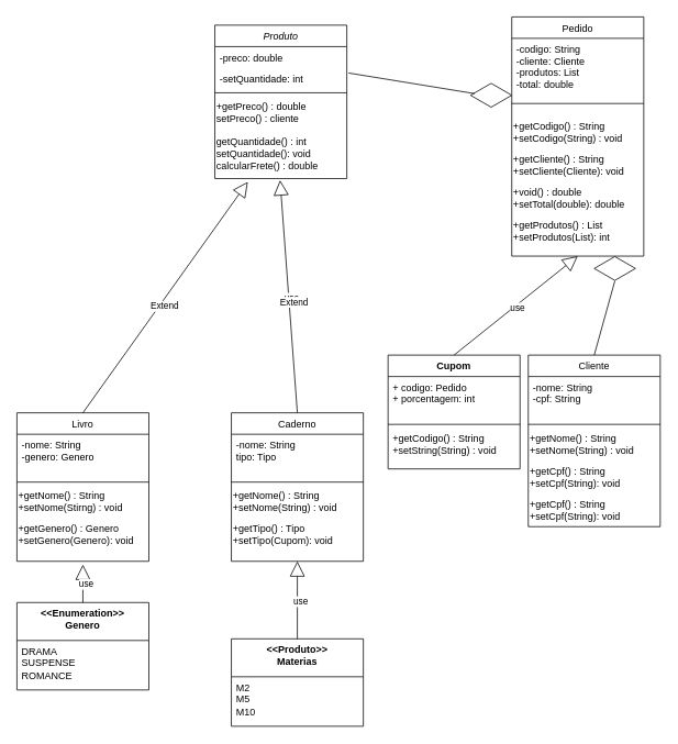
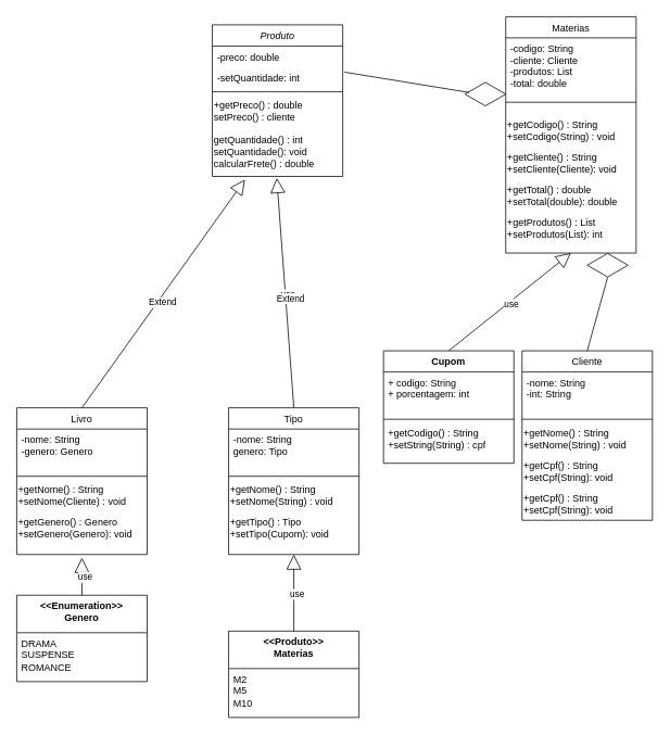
  <mxCell id="0" />
  <mxCell id="1" parent="0" />
  <mxCell id="2" value="Produto" style="swimlane;fontStyle=2;align=center;verticalAlign=top;childLayout=stackLayout;horizontal=1;startSize=26;horizontalStack=0;resizeParent=1;resizeLast=0;collapsible=1;marginBottom=0;rounded=0;shadow=0;strokeWidth=1;" parent="1" vertex="1"><mxGeometry x="260" y="30" width="160" height="186" as="geometry"><mxRectangle x="230" y="140" width="160" height="26" as="alternateBounds" /></mxGeometry></mxCell>
  <mxCell id="3" value="-preco: double" style="text;align=left;verticalAlign=top;spacingLeft=4;spacingRight=4;overflow=hidden;rotatable=0;points=[[0,0.5],[1,0.5]];portConstraint=eastwest;" parent="2" vertex="1"><mxGeometry y="26" width="160" height="26" as="geometry" /></mxCell>
  <mxCell id="4" value="-setQuantidade: int" style="text;align=left;verticalAlign=top;spacingLeft=4;spacingRight=4;overflow=hidden;rotatable=0;points=[[0,0.5],[1,0.5]];portConstraint=eastwest;rounded=0;shadow=0;html=0;" parent="2" vertex="1"><mxGeometry y="52" width="160" height="26" as="geometry" /></mxCell>
  <mxCell id="5" value="" style="line;html=1;strokeWidth=1;align=left;verticalAlign=middle;spacingTop=-1;spacingLeft=3;spacingRight=3;rotatable=0;labelPosition=right;points=[];portConstraint=eastwest;" parent="2" vertex="1"><mxGeometry y="78" width="160" height="8" as="geometry" /></mxCell>
  <mxCell id="6" value="+getPreco() : double&lt;div&gt;setPreco() : cliente&lt;/div&gt;" style="text;html=1;align=left;verticalAlign=middle;resizable=0;points=[];autosize=1;strokeColor=none;fillColor=none;" parent="2" vertex="1"><mxGeometry y="86" width="160" height="40" as="geometry" /></mxCell>
  <mxCell id="7" value="&lt;div&gt;getQuantidade() : int&lt;/div&gt;setQuantidade(): void&lt;div&gt;calcularFrete() : double&lt;/div&gt;" style="text;html=1;align=left;verticalAlign=middle;resizable=0;points=[];autosize=1;strokeColor=none;fillColor=none;" parent="2" vertex="1"><mxGeometry y="126" width="160" height="60" as="geometry" /></mxCell>
  <mxCell id="8" value="Livro" style="swimlane;fontStyle=0;align=center;verticalAlign=top;childLayout=stackLayout;horizontal=1;startSize=26;horizontalStack=0;resizeParent=1;resizeLast=0;collapsible=1;marginBottom=0;rounded=0;shadow=0;strokeWidth=1;" parent="1" vertex="1"><mxGeometry x="20" y="500" width="160" height="180" as="geometry"><mxRectangle x="130" y="380" width="160" height="26" as="alternateBounds" /></mxGeometry></mxCell>
  <mxCell id="9" value="-nome: String&#10;-genero: Genero" style="text;align=left;verticalAlign=top;spacingLeft=4;spacingRight=4;overflow=hidden;rotatable=0;points=[[0,0.5],[1,0.5]];portConstraint=eastwest;" parent="8" vertex="1"><mxGeometry y="26" width="160" height="54" as="geometry" /></mxCell>
  <mxCell id="10" value="" style="line;html=1;strokeWidth=1;align=left;verticalAlign=middle;spacingTop=-1;spacingLeft=3;spacingRight=3;rotatable=0;labelPosition=right;points=[];portConstraint=eastwest;" parent="8" vertex="1"><mxGeometry y="80" width="160" height="8" as="geometry" /></mxCell>
- <mxCell id="11" value="+getNome() : String&lt;div&gt;+setNome(Stirng) : void&lt;/div&gt;" style="text;html=1;align=left;verticalAlign=middle;resizable=0;points=[];autosize=1;strokeColor=none;fillColor=none;" parent="8" vertex="1"><mxGeometry y="88" width="160" height="40" as="geometry" /></mxCell>
+ <mxCell id="11" value="+getNome() : String&lt;div&gt;+setNome(Cliente) : void&lt;/div&gt;" style="text;html=1;align=left;verticalAlign=middle;resizable=0;points=[];autosize=1;strokeColor=none;fillColor=none;" parent="8" vertex="1"><mxGeometry y="88" width="160" height="40" as="geometry" /></mxCell>
  <mxCell id="12" value="&lt;div&gt;+getGenero() : Genero&lt;/div&gt;+setGenero(Genero): void" style="text;html=1;align=left;verticalAlign=middle;resizable=0;points=[];autosize=1;strokeColor=none;fillColor=none;" parent="8" vertex="1"><mxGeometry y="128" width="160" height="40" as="geometry" /></mxCell>
  <mxCell id="13" value="Cupom" style="swimlane;fontStyle=1;align=center;verticalAlign=top;childLayout=stackLayout;horizontal=1;startSize=26;horizontalStack=0;resizeParent=1;resizeParentMax=0;resizeLast=0;collapsible=1;marginBottom=0;whiteSpace=wrap;html=1;" parent="1" vertex="1"><mxGeometry x="470" y="430" width="160" height="138" as="geometry" /></mxCell>
- <mxCell id="14" value="+ codigo: Pedido&lt;div&gt;+ porcentagem: int&lt;br&gt;&lt;/div&gt;" style="text;strokeColor=none;fillColor=none;align=left;verticalAlign=top;spacingLeft=4;spacingRight=4;overflow=hidden;rotatable=0;points=[[0,0.5],[1,0.5]];portConstraint=eastwest;whiteSpace=wrap;html=1;" parent="13" vertex="1"><mxGeometry y="26" width="160" height="54" as="geometry" /></mxCell>
+ <mxCell id="14" value="+ codigo: String&lt;div&gt;+ porcentagem: int&lt;br&gt;&lt;/div&gt;" style="text;strokeColor=none;fillColor=none;align=left;verticalAlign=top;spacingLeft=4;spacingRight=4;overflow=hidden;rotatable=0;points=[[0,0.5],[1,0.5]];portConstraint=eastwest;whiteSpace=wrap;html=1;" parent="13" vertex="1"><mxGeometry y="26" width="160" height="54" as="geometry" /></mxCell>
  <mxCell id="15" value="" style="line;strokeWidth=1;fillColor=none;align=left;verticalAlign=middle;spacingTop=-1;spacingLeft=3;spacingRight=3;rotatable=0;labelPosition=right;points=[];portConstraint=eastwest;strokeColor=inherit;" parent="13" vertex="1"><mxGeometry y="80" width="160" height="8" as="geometry" /></mxCell>
- <mxCell id="16" value="&lt;span style=&quot;text-wrap: nowrap;&quot;&gt;+getCodigo() : String&lt;/span&gt;&lt;div style=&quot;text-wrap: nowrap;&quot;&gt;+setString(String) : void&lt;/div&gt;" style="text;strokeColor=none;fillColor=none;align=left;verticalAlign=top;spacingLeft=4;spacingRight=4;overflow=hidden;rotatable=0;points=[[0,0.5],[1,0.5]];portConstraint=eastwest;whiteSpace=wrap;html=1;" parent="13" vertex="1"><mxGeometry y="88" width="160" height="50" as="geometry" /></mxCell>
+ <mxCell id="16" value="&lt;span style=&quot;text-wrap: nowrap;&quot;&gt;+getCodigo() : String&lt;/span&gt;&lt;div style=&quot;text-wrap: nowrap;&quot;&gt;+setString(String) : cpf&lt;/div&gt;" style="text;strokeColor=none;fillColor=none;align=left;verticalAlign=top;spacingLeft=4;spacingRight=4;overflow=hidden;rotatable=0;points=[[0,0.5],[1,0.5]];portConstraint=eastwest;whiteSpace=wrap;html=1;" parent="13" vertex="1"><mxGeometry y="88" width="160" height="50" as="geometry" /></mxCell>
  <mxCell id="17" value="&amp;lt;&amp;lt;Enumeration&amp;gt;&amp;gt;&lt;div&gt;Genero&lt;div&gt;&lt;br&gt;&lt;/div&gt;&lt;/div&gt;" style="swimlane;fontStyle=1;align=center;verticalAlign=top;childLayout=stackLayout;horizontal=1;startSize=46;horizontalStack=0;resizeParent=1;resizeParentMax=0;resizeLast=0;collapsible=1;marginBottom=0;whiteSpace=wrap;html=1;" parent="1" vertex="1"><mxGeometry x="20" y="730" width="160" height="106" as="geometry" /></mxCell>
  <mxCell id="18" value="DRAMA&lt;div&gt;SUSPENSE&lt;/div&gt;&lt;div&gt;ROMANCE&lt;/div&gt;" style="text;strokeColor=none;fillColor=none;align=left;verticalAlign=top;spacingLeft=4;spacingRight=4;overflow=hidden;rotatable=0;points=[[0,0.5],[1,0.5]];portConstraint=eastwest;whiteSpace=wrap;html=1;" parent="17" vertex="1"><mxGeometry y="46" width="160" height="60" as="geometry" /></mxCell>
  <mxCell id="19" value="&amp;lt;&amp;lt;Produto&amp;gt;&amp;gt;&lt;div&gt;Materias&lt;div&gt;&lt;br&gt;&lt;/div&gt;&lt;/div&gt;" style="swimlane;fontStyle=1;align=center;verticalAlign=top;childLayout=stackLayout;horizontal=1;startSize=46;horizontalStack=0;resizeParent=1;resizeParentMax=0;resizeLast=0;collapsible=1;marginBottom=0;whiteSpace=wrap;html=1;" parent="1" vertex="1"><mxGeometry x="280" y="774" width="160" height="106" as="geometry" /></mxCell>
  <mxCell id="20" value="M2&lt;div&gt;M5&lt;/div&gt;&lt;div&gt;M10&lt;/div&gt;" style="text;strokeColor=none;fillColor=none;align=left;verticalAlign=top;spacingLeft=4;spacingRight=4;overflow=hidden;rotatable=0;points=[[0,0.5],[1,0.5]];portConstraint=eastwest;whiteSpace=wrap;html=1;" parent="19" vertex="1"><mxGeometry y="46" width="160" height="60" as="geometry" /></mxCell>
  <mxCell id="21" value="" style="endArrow=block;endSize=16;endFill=0;html=1;rounded=0;exitX=0.5;exitY=0;exitDx=0;exitDy=0;entryX=0.5;entryY=1;entryDx=0;entryDy=0;" parent="1" source="17" edge="1"><mxGeometry width="160" relative="1" as="geometry"><mxPoint x="140" y="716" as="sourcePoint" /><mxPoint x="100" y="684" as="targetPoint" /></mxGeometry></mxCell>
  <mxCell id="22" value="use" style="edgeLabel;html=1;align=center;verticalAlign=middle;resizable=0;points=[];" parent="21" vertex="1" connectable="0"><mxGeometry x="-0.013" y="-3" relative="1" as="geometry"><mxPoint as="offset" /></mxGeometry></mxCell>
  <mxCell id="23" value="" style="endArrow=block;endSize=16;endFill=0;html=1;rounded=0;exitX=0.5;exitY=0;exitDx=0;exitDy=0;entryX=0.5;entryY=1;entryDx=0;entryDy=0;" parent="1" source="19" edge="1"><mxGeometry width="160" relative="1" as="geometry"><mxPoint x="343.5" y="746" as="sourcePoint" /><mxPoint x="360" y="680" as="targetPoint" /></mxGeometry></mxCell>
  <mxCell id="24" value="use" style="edgeLabel;html=1;align=center;verticalAlign=middle;resizable=0;points=[];" parent="23" vertex="1" connectable="0"><mxGeometry x="-0.013" y="-3" relative="1" as="geometry"><mxPoint as="offset" /></mxGeometry></mxCell>
- <mxCell id="25" value="Caderno" style="swimlane;fontStyle=0;align=center;verticalAlign=top;childLayout=stackLayout;horizontal=1;startSize=26;horizontalStack=0;resizeParent=1;resizeLast=0;collapsible=1;marginBottom=0;rounded=0;shadow=0;strokeWidth=1;" parent="1" vertex="1"><mxGeometry x="280" y="500" width="160" height="180" as="geometry"><mxRectangle x="130" y="380" width="160" height="26" as="alternateBounds" /></mxGeometry></mxCell>
- <mxCell id="26" value="-nome: String&#10;tipo: Tipo" style="text;align=left;verticalAlign=top;spacingLeft=4;spacingRight=4;overflow=hidden;rotatable=0;points=[[0,0.5],[1,0.5]];portConstraint=eastwest;" parent="25" vertex="1"><mxGeometry y="26" width="160" height="54" as="geometry" /></mxCell>
+ <mxCell id="25" value="Tipo" style="swimlane;fontStyle=0;align=center;verticalAlign=top;childLayout=stackLayout;horizontal=1;startSize=26;horizontalStack=0;resizeParent=1;resizeLast=0;collapsible=1;marginBottom=0;rounded=0;shadow=0;strokeWidth=1;" parent="1" vertex="1"><mxGeometry x="280" y="500" width="160" height="180" as="geometry"><mxRectangle x="130" y="380" width="160" height="26" as="alternateBounds" /></mxGeometry></mxCell>
+ <mxCell id="26" value="-nome: String&#10;genero: Tipo" style="text;align=left;verticalAlign=top;spacingLeft=4;spacingRight=4;overflow=hidden;rotatable=0;points=[[0,0.5],[1,0.5]];portConstraint=eastwest;" parent="25" vertex="1"><mxGeometry y="26" width="160" height="54" as="geometry" /></mxCell>
  <mxCell id="27" value="" style="line;html=1;strokeWidth=1;align=left;verticalAlign=middle;spacingTop=-1;spacingLeft=3;spacingRight=3;rotatable=0;labelPosition=right;points=[];portConstraint=eastwest;" parent="25" vertex="1"><mxGeometry y="80" width="160" height="8" as="geometry" /></mxCell>
  <mxCell id="28" value="+getNome() : String&lt;div&gt;+setNome(String) : void&lt;/div&gt;" style="text;html=1;align=left;verticalAlign=middle;resizable=0;points=[];autosize=1;strokeColor=none;fillColor=none;" parent="25" vertex="1"><mxGeometry y="88" width="160" height="40" as="geometry" /></mxCell>
  <mxCell id="29" value="&lt;div&gt;+getTipo() : Tipo&lt;/div&gt;+setTipo(Cupom): void" style="text;html=1;align=left;verticalAlign=middle;resizable=0;points=[];autosize=1;strokeColor=none;fillColor=none;" parent="25" vertex="1"><mxGeometry y="128" width="160" height="40" as="geometry" /></mxCell>
  <mxCell id="30" value="Cliente" style="swimlane;fontStyle=0;align=center;verticalAlign=top;childLayout=stackLayout;horizontal=1;startSize=26;horizontalStack=0;resizeParent=1;resizeLast=0;collapsible=1;marginBottom=0;rounded=0;shadow=0;strokeWidth=1;" parent="1" vertex="1"><mxGeometry x="640" y="430" width="160" height="208" as="geometry"><mxRectangle x="130" y="380" width="160" height="26" as="alternateBounds" /></mxGeometry></mxCell>
- <mxCell id="31" value="-nome: String&#10;-cpf: String" style="text;align=left;verticalAlign=top;spacingLeft=4;spacingRight=4;overflow=hidden;rotatable=0;points=[[0,0.5],[1,0.5]];portConstraint=eastwest;" parent="30" vertex="1"><mxGeometry y="26" width="160" height="54" as="geometry" /></mxCell>
+ <mxCell id="31" value="-nome: String&#10;-int: String" style="text;align=left;verticalAlign=top;spacingLeft=4;spacingRight=4;overflow=hidden;rotatable=0;points=[[0,0.5],[1,0.5]];portConstraint=eastwest;" parent="30" vertex="1"><mxGeometry y="26" width="160" height="54" as="geometry" /></mxCell>
  <mxCell id="32" value="" style="line;html=1;strokeWidth=1;align=left;verticalAlign=middle;spacingTop=-1;spacingLeft=3;spacingRight=3;rotatable=0;labelPosition=right;points=[];portConstraint=eastwest;" parent="30" vertex="1"><mxGeometry y="80" width="160" height="8" as="geometry" /></mxCell>
  <mxCell id="33" value="+getNome() : String&lt;div&gt;+setNome(String) : void&lt;/div&gt;" style="text;html=1;align=left;verticalAlign=middle;resizable=0;points=[];autosize=1;strokeColor=none;fillColor=none;" parent="30" vertex="1"><mxGeometry y="88" width="160" height="40" as="geometry" /></mxCell>
  <mxCell id="34" value="&lt;div&gt;+getCpf() : String&lt;/div&gt;+setCpf(String): void" style="text;html=1;align=left;verticalAlign=middle;resizable=0;points=[];autosize=1;strokeColor=none;fillColor=none;" parent="30" vertex="1"><mxGeometry y="128" width="160" height="40" as="geometry" /></mxCell>
  <mxCell id="35" value="&lt;div&gt;+getCpf() : String&lt;/div&gt;+setCpf(String): void" style="text;html=1;align=left;verticalAlign=middle;resizable=0;points=[];autosize=1;strokeColor=none;fillColor=none;" parent="30" vertex="1"><mxGeometry y="168" width="160" height="40" as="geometry" /></mxCell>
- <mxCell id="36" value="Pedido" style="swimlane;fontStyle=0;align=center;verticalAlign=top;childLayout=stackLayout;horizontal=1;startSize=26;horizontalStack=0;resizeParent=1;resizeLast=0;collapsible=1;marginBottom=0;rounded=0;shadow=0;strokeWidth=1;" parent="1" vertex="1"><mxGeometry x="620" y="20" width="160" height="290" as="geometry"><mxRectangle x="130" y="380" width="160" height="26" as="alternateBounds" /></mxGeometry></mxCell>
+ <mxCell id="36" value="Materias" style="swimlane;fontStyle=0;align=center;verticalAlign=top;childLayout=stackLayout;horizontal=1;startSize=26;horizontalStack=0;resizeParent=1;resizeLast=0;collapsible=1;marginBottom=0;rounded=0;shadow=0;strokeWidth=1;" parent="1" vertex="1"><mxGeometry x="620" y="20" width="160" height="290" as="geometry"><mxRectangle x="130" y="380" width="160" height="26" as="alternateBounds" /></mxGeometry></mxCell>
  <mxCell id="37" value="-codigo: String&#10;-cliente: Cliente&#10;-produtos: List&#10;-total: double&#10;" style="text;align=left;verticalAlign=top;spacingLeft=4;spacingRight=4;overflow=hidden;rotatable=0;points=[[0,0.5],[1,0.5]];portConstraint=eastwest;" parent="36" vertex="1"><mxGeometry y="26" width="160" height="64" as="geometry" /></mxCell>
  <mxCell id="38" value="" style="line;html=1;strokeWidth=1;align=left;verticalAlign=middle;spacingTop=-1;spacingLeft=3;spacingRight=3;rotatable=0;labelPosition=right;points=[];portConstraint=eastwest;" parent="36" vertex="1"><mxGeometry y="90" width="160" height="30" as="geometry" /></mxCell>
  <mxCell id="39" value="+getCodigo() : String&lt;div&gt;+setCodigo(String) : void&lt;/div&gt;" style="text;html=1;align=left;verticalAlign=middle;resizable=0;points=[];autosize=1;strokeColor=none;fillColor=none;" parent="36" vertex="1"><mxGeometry y="120" width="160" height="40" as="geometry" /></mxCell>
  <mxCell id="40" value="&lt;div&gt;+getCliente() : String&lt;/div&gt;+setCliente(Cliente): void" style="text;html=1;align=left;verticalAlign=middle;resizable=0;points=[];autosize=1;strokeColor=none;fillColor=none;" parent="36" vertex="1"><mxGeometry y="160" width="160" height="40" as="geometry" /></mxCell>
- <mxCell id="41" value="&lt;div&gt;+void() : double&lt;/div&gt;+setTotal(double): double" style="text;html=1;align=left;verticalAlign=middle;resizable=0;points=[];autosize=1;strokeColor=none;fillColor=none;" parent="36" vertex="1"><mxGeometry y="200" width="160" height="40" as="geometry" /></mxCell>
+ <mxCell id="41" value="&lt;div&gt;+getTotal() : double&lt;/div&gt;+setTotal(double): double" style="text;html=1;align=left;verticalAlign=middle;resizable=0;points=[];autosize=1;strokeColor=none;fillColor=none;" parent="36" vertex="1"><mxGeometry y="200" width="160" height="40" as="geometry" /></mxCell>
  <mxCell id="42" value="&lt;div&gt;+getProdutos() : List&lt;/div&gt;+setProdutos(List): int" style="text;html=1;align=left;verticalAlign=middle;resizable=0;points=[];autosize=1;strokeColor=none;fillColor=none;" parent="36" vertex="1"><mxGeometry y="240" width="160" height="40" as="geometry" /></mxCell>
  <mxCell id="43" value="" style="endArrow=block;endSize=16;endFill=0;html=1;rounded=0;exitX=0.5;exitY=0;exitDx=0;exitDy=0;entryX=0.494;entryY=1.033;entryDx=0;entryDy=0;entryPerimeter=0;" parent="1" source="25" target="7" edge="1"><mxGeometry width="160" relative="1" as="geometry"><mxPoint x="310" y="464" as="sourcePoint" /><mxPoint x="340" y="330" as="targetPoint" /></mxGeometry></mxCell>
  <mxCell id="44" value="use" style="edgeLabel;html=1;align=center;verticalAlign=middle;resizable=0;points=[];" parent="43" vertex="1" connectable="0"><mxGeometry x="-0.013" y="-3" relative="1" as="geometry"><mxPoint as="offset" /></mxGeometry></mxCell>
  <mxCell id="45" value="Extend" style="edgeLabel;html=1;align=center;verticalAlign=middle;resizable=0;points=[];" parent="43" vertex="1" connectable="0"><mxGeometry x="-0.055" y="-5" relative="1" as="geometry"><mxPoint as="offset" /></mxGeometry></mxCell>
  <mxCell id="46" value="" style="endArrow=block;endSize=16;endFill=0;html=1;rounded=0;exitX=0.5;exitY=0;exitDx=0;exitDy=0;entryX=0.25;entryY=1.067;entryDx=0;entryDy=0;entryPerimeter=0;" parent="1" source="8" target="7" edge="1"><mxGeometry width="160" relative="1" as="geometry"><mxPoint x="370" y="510" as="sourcePoint" /><mxPoint x="369" y="328" as="targetPoint" /></mxGeometry></mxCell>
  <mxCell id="47" value="Extend" style="edgeLabel;html=1;align=center;verticalAlign=middle;resizable=0;points=[];" parent="46" vertex="1" connectable="0"><mxGeometry x="-0.055" y="-5" relative="1" as="geometry"><mxPoint as="offset" /></mxGeometry></mxCell>
  <mxCell id="48" value="" style="endArrow=block;endSize=16;endFill=0;html=1;rounded=0;exitX=0.5;exitY=0;exitDx=0;exitDy=0;entryX=0.5;entryY=1;entryDx=0;entryDy=0;" parent="1" target="36" edge="1"><mxGeometry width="160" relative="1" as="geometry"><mxPoint x="550" y="430" as="sourcePoint" /><mxPoint x="570" y="336" as="targetPoint" /></mxGeometry></mxCell>
  <mxCell id="49" value="use" style="edgeLabel;html=1;align=center;verticalAlign=middle;resizable=0;points=[];" parent="48" vertex="1" connectable="0"><mxGeometry x="-0.013" y="-3" relative="1" as="geometry"><mxPoint as="offset" /></mxGeometry></mxCell>
  <mxCell id="50" value="" style="html=1;whiteSpace=wrap;aspect=fixed;shape=isoRectangle;" parent="1" vertex="1"><mxGeometry x="720" y="310" width="50" height="30" as="geometry" /></mxCell>
  <mxCell id="51" value="" style="html=1;whiteSpace=wrap;aspect=fixed;shape=isoRectangle;" parent="1" vertex="1"><mxGeometry x="570" y="100" width="50" height="30" as="geometry" /></mxCell>
  <mxCell id="52" value="" style="endArrow=none;html=1;rounded=0;exitX=0.5;exitY=0;exitDx=0;exitDy=0;" parent="1" source="30" edge="1"><mxGeometry width="50" height="50" relative="1" as="geometry"><mxPoint x="870" y="650" as="sourcePoint" /><mxPoint x="745" y="340" as="targetPoint" /><Array as="points" /></mxGeometry></mxCell>
  <mxCell id="53" value="" style="endArrow=none;html=1;rounded=0;exitX=1.013;exitY=0.231;exitDx=0;exitDy=0;exitPerimeter=0;entryX=0.1;entryY=0.433;entryDx=0;entryDy=0;entryPerimeter=0;" parent="1" source="4" target="51" edge="1"><mxGeometry width="50" height="50" relative="1" as="geometry"><mxPoint x="545" y="200" as="sourcePoint" /><mxPoint x="570" y="110" as="targetPoint" /><Array as="points" /></mxGeometry></mxCell>
